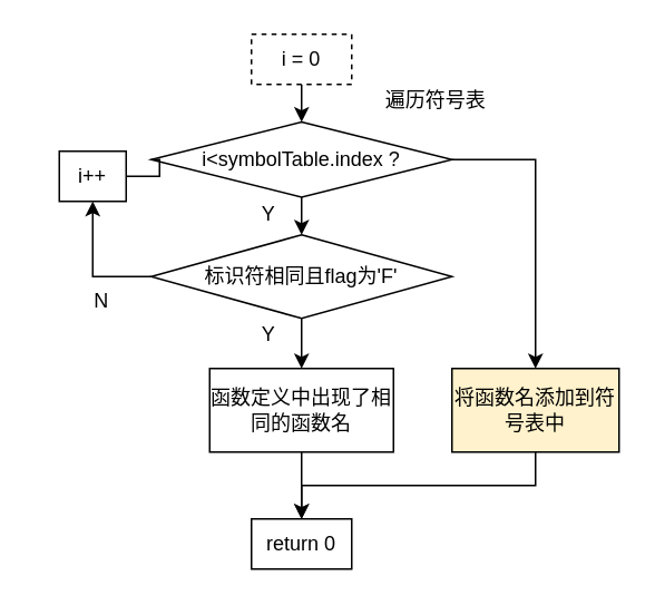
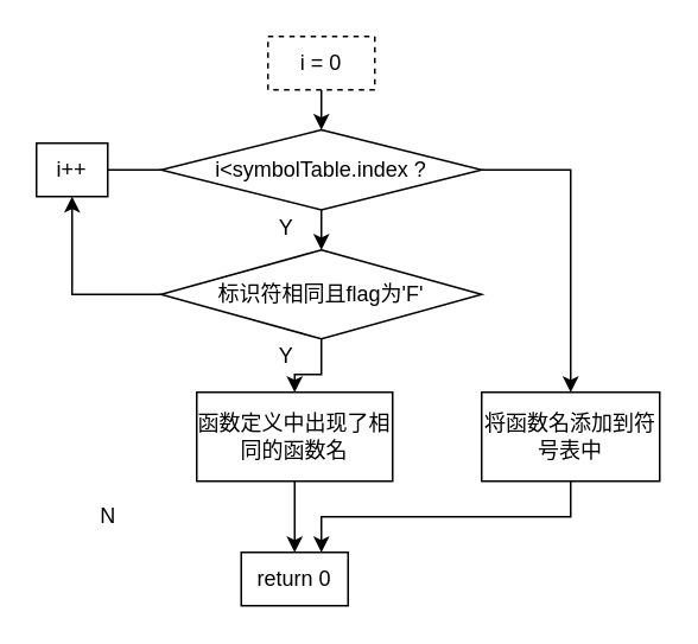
  <mxCell id="0" />
  <mxCell id="1" parent="0" />
  <mxCell id="2" style="edgeStyle=orthogonalEdgeStyle;rounded=0;orthogonalLoop=1;jettySize=auto;html=1;entryX=0.5;entryY=0;entryDx=0;entryDy=0;" edge="1" parent="1" source="3" target="6"><mxGeometry relative="1" as="geometry" /></mxCell>
  <mxCell id="3" value="i = 0" style="whiteSpace=wrap;html=1;dashed=1;" vertex="1" parent="1"><mxGeometry x="150" y="20" width="60" height="30" as="geometry" /></mxCell>
  <mxCell id="4" style="edgeStyle=orthogonalEdgeStyle;rounded=0;orthogonalLoop=1;jettySize=auto;html=1;" edge="1" parent="1" source="6" target="10"><mxGeometry relative="1" as="geometry" /></mxCell>
  <mxCell id="5" style="edgeStyle=orthogonalEdgeStyle;rounded=0;orthogonalLoop=1;jettySize=auto;html=1;" edge="1" parent="1" source="6" target="14"><mxGeometry relative="1" as="geometry"><Array as="points"><mxPoint x="320" y="95" /></Array></mxGeometry></mxCell>
  <mxCell id="6" value="i&amp;lt;symbolTable.index ?" style="rhombus;whiteSpace=wrap;html=1;" vertex="1" parent="1"><mxGeometry x="90" y="72.5" width="180" height="45" as="geometry" /></mxCell>
- <mxCell id="7" value="遍历符号表" style="text;html=1;align=center;verticalAlign=middle;resizable=0;points=[];autosize=1;" vertex="1" parent="1"><mxGeometry x="220" y="50" width="80" height="20" as="geometry" /></mxCell>
  <mxCell id="8" style="edgeStyle=orthogonalEdgeStyle;rounded=0;orthogonalLoop=1;jettySize=auto;html=1;entryX=0.5;entryY=0;entryDx=0;entryDy=0;" edge="1" parent="1" source="10" target="12"><mxGeometry relative="1" as="geometry" /></mxCell>
  <mxCell id="9" style="edgeStyle=orthogonalEdgeStyle;rounded=0;orthogonalLoop=1;jettySize=auto;html=1;entryX=0.5;entryY=1;entryDx=0;entryDy=0;" edge="1" parent="1" source="10" target="16"><mxGeometry relative="1" as="geometry" /></mxCell>
  <mxCell id="10" value="标识符相同且flag为'F'" style="rhombus;whiteSpace=wrap;html=1;" vertex="1" parent="1"><mxGeometry x="90" y="140" width="180" height="50" as="geometry" /></mxCell>
  <mxCell id="11" style="edgeStyle=orthogonalEdgeStyle;rounded=0;orthogonalLoop=1;jettySize=auto;html=1;" edge="1" parent="1" source="12" target="20"><mxGeometry relative="1" as="geometry" /></mxCell>
- <mxCell id="12" value="函数定义中出现了相同的函数名" style="whiteSpace=wrap;html=1;" vertex="1" parent="1"><mxGeometry x="125" y="220" width="110" height="50" as="geometry" /></mxCell>
+ <mxCell id="12" value="函数定义中出现了相同的函数名" style="whiteSpace=wrap;html=1;" vertex="1" parent="1"><mxGeometry x="110" y="220" width="110" height="50" as="geometry" /></mxCell>
  <mxCell id="13" style="edgeStyle=orthogonalEdgeStyle;rounded=0;orthogonalLoop=1;jettySize=auto;html=1;" edge="1" parent="1" source="14" target="20"><mxGeometry relative="1" as="geometry"><Array as="points"><mxPoint x="320" y="290" /><mxPoint x="180" y="290" /></Array></mxGeometry></mxCell>
- <mxCell id="14" value="将函数名添加到符号表中" style="whiteSpace=wrap;html=1;fillColor=#fff2cc;" vertex="1" parent="1"><mxGeometry x="270" y="220" width="100" height="50" as="geometry" /></mxCell>
+ <mxCell id="14" value="将函数名添加到符号表中" style="whiteSpace=wrap;html=1;" vertex="1" parent="1"><mxGeometry x="270" y="220" width="100" height="50" as="geometry" /></mxCell>
  <mxCell id="15" style="edgeStyle=orthogonalEdgeStyle;rounded=0;orthogonalLoop=1;jettySize=auto;html=1;endArrow=none;" edge="1" parent="1" source="16" target="6"><mxGeometry relative="1" as="geometry" /></mxCell>
- <mxCell id="16" value="i++" style="whiteSpace=wrap;html=1;" vertex="1" parent="1"><mxGeometry x="35" y="90" width="40" height="30" as="geometry" /></mxCell>
+ <mxCell id="16" value="i++" style="whiteSpace=wrap;html=1;" vertex="1" parent="1"><mxGeometry x="20" y="80" width="40" height="30" as="geometry" /></mxCell>
  <mxCell id="17" value="Y" style="text;html=1;align=center;verticalAlign=middle;resizable=0;points=[];autosize=1;" vertex="1" parent="1"><mxGeometry x="150" y="117.5" width="20" height="20" as="geometry" /></mxCell>
  <mxCell id="18" value="Y" style="text;html=1;align=center;verticalAlign=middle;resizable=0;points=[];autosize=1;" vertex="1" parent="1"><mxGeometry x="150" y="190" width="20" height="20" as="geometry" /></mxCell>
- <mxCell id="19" value="N" style="text;html=1;align=center;verticalAlign=middle;resizable=0;points=[];autosize=1;" vertex="1" parent="1"><mxGeometry x="50" y="170" width="20" height="20" as="geometry" /></mxCell>
- <mxCell id="20" value="return 0" style="whiteSpace=wrap;html=1;" vertex="1" parent="1"><mxGeometry x="150" y="310" width="60" height="30" as="geometry" /></mxCell>
+ <mxCell id="19" value="N" style="text;html=1;align=center;verticalAlign=middle;resizable=0;points=[];autosize=1;" vertex="1" parent="1"><mxGeometry x="50" y="280" width="20" height="20" as="geometry" /></mxCell>
+ <mxCell id="20" value="return 0" style="whiteSpace=wrap;html=1;" vertex="1" parent="1"><mxGeometry x="135" y="310" width="60" height="30" as="geometry" /></mxCell>
